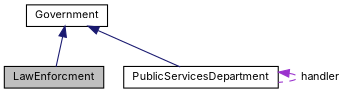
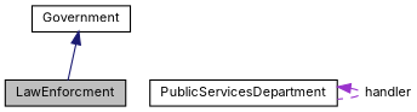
  digraph {
    fontname=Inter
    node [color=black fillcolor=white fontname=Inter fontsize=10 shape=record style=filled]
    edge [color=midnightblue dir=back fontname=Inter fontsize=10 labelfontname=Helvetica labelfontsize=10 style=solid]
    n1 [fillcolor=grey75 fontcolor=black height=0.2 label=LawEnforcment width=0.4]
    n2 [height=0.2 label=PublicServicesDepartment width=0.4]
    n3 [height=0.2 label=Government width=0.4]
    n2 -> n2 [color=darkorchid3 label=" handler" style=dashed]
    n3 -> n1
-   n3 -> n2
  }
